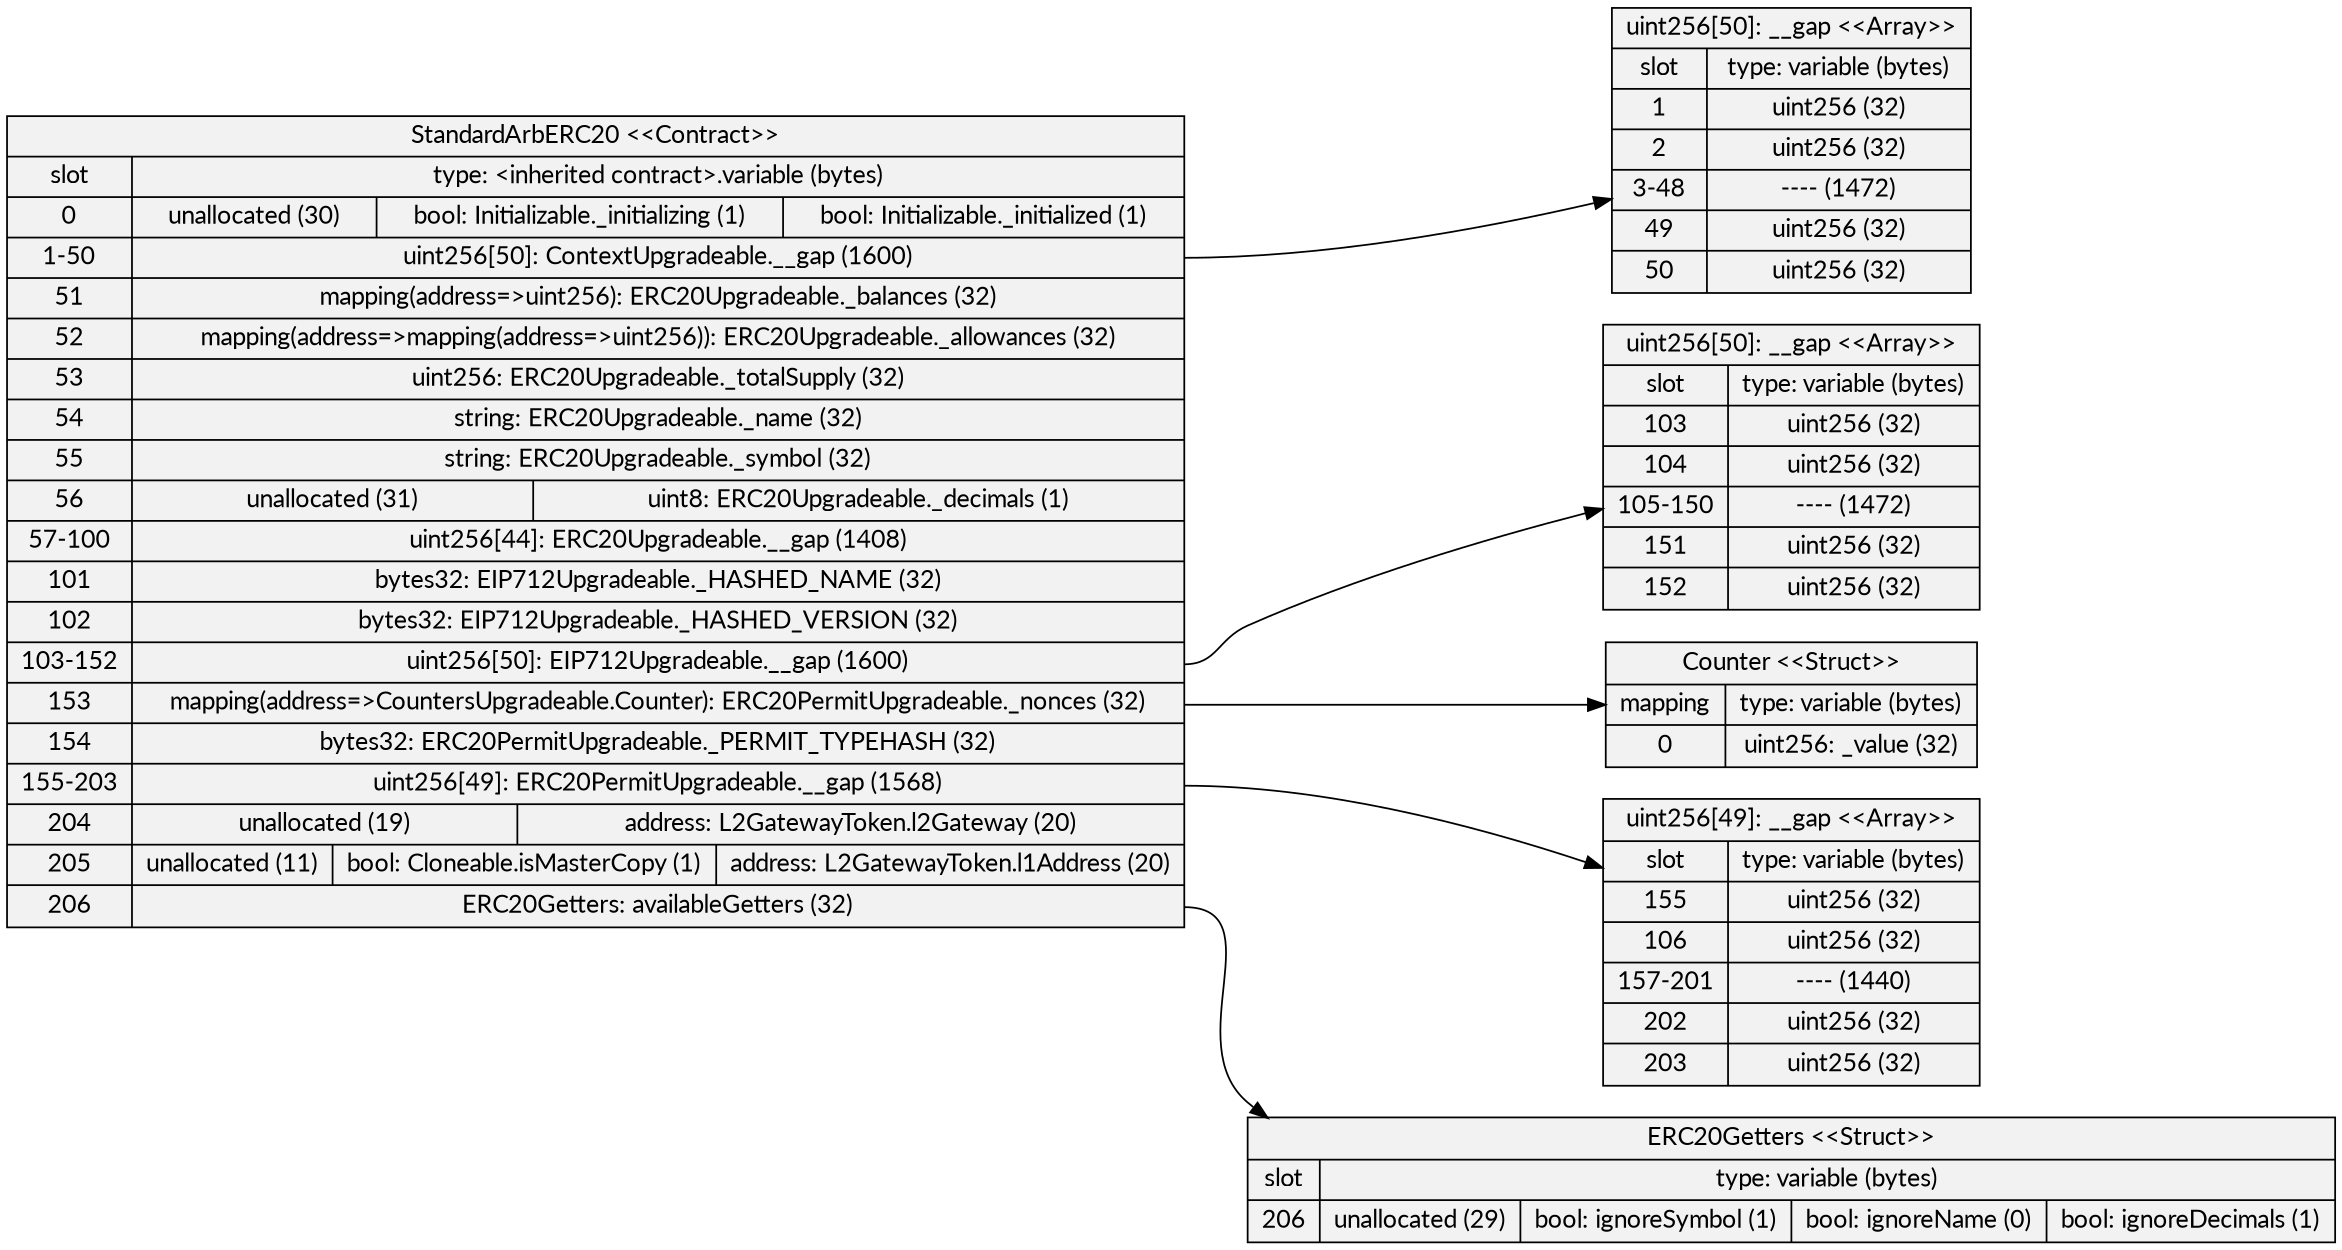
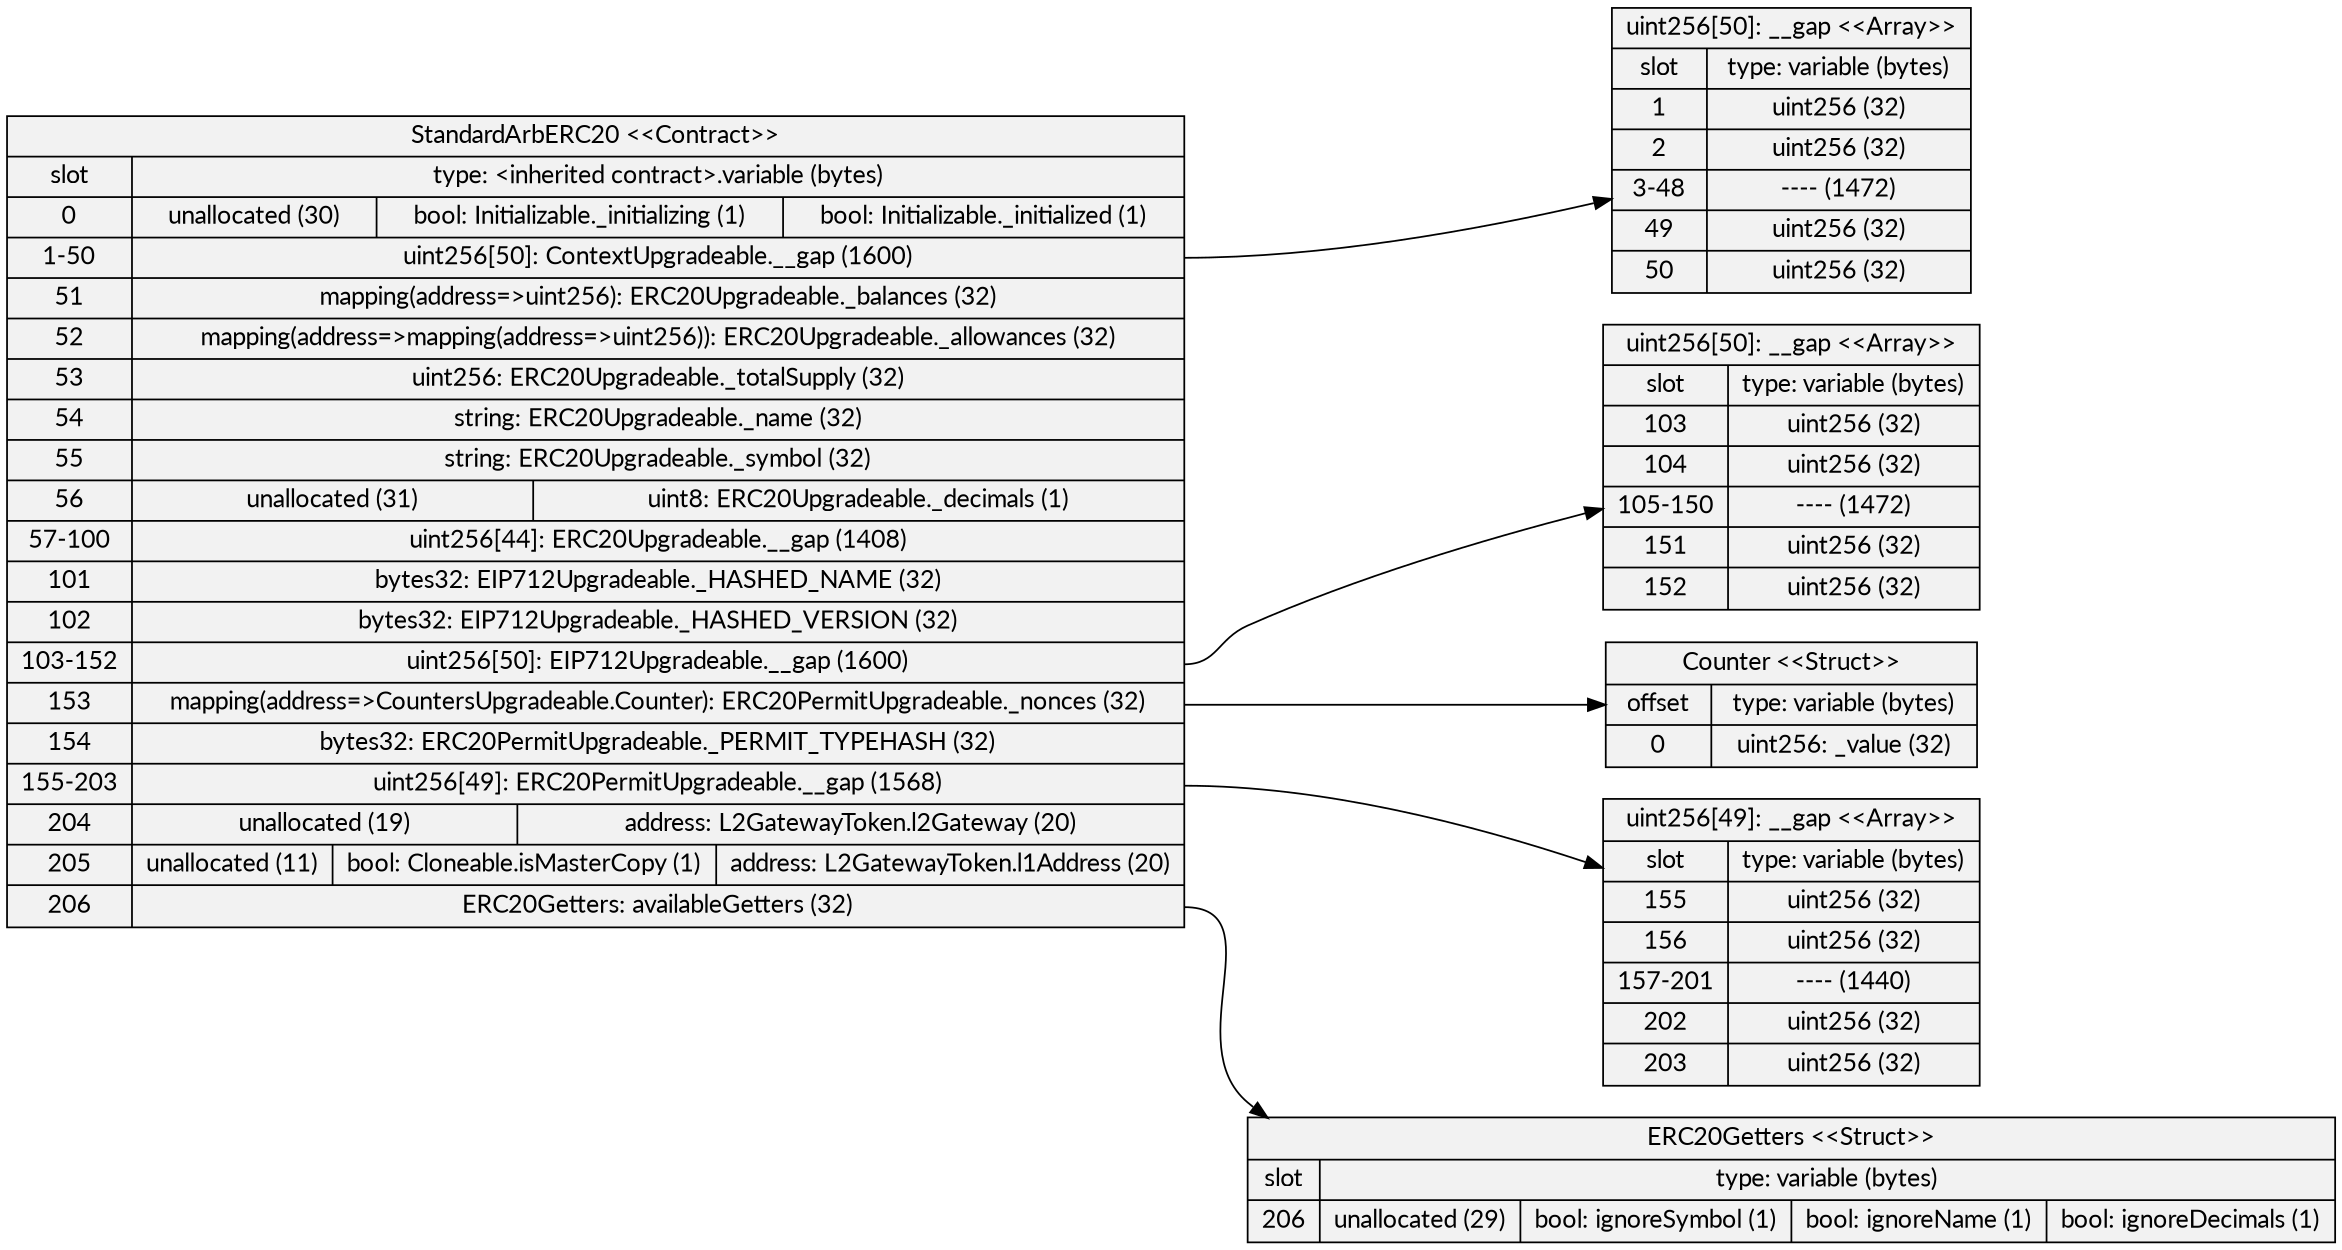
  digraph {
    arrowhead=open
    bgcolor=white
    fontname=Lato
    rankdir=LR
    node [color=black fillcolor=gray95 fontcolor=black fontname=Lato shape=record style=filled]
    edge [color=black fontname=Lato]
    n1 [label="StandardArbERC20 \<\<Contract\>\>\n | {{ slot | 0 | 1-50 | 51 | 52 | 53 | 54 | 55 | 56 | 57-100 | 101 | 102 | 103-152 | 153 | 154 | 155-203 | 204 | 205 | 206} | { type: \<inherited contract\>.variable (bytes) | {  unallocated (30)  |  bool: Initializable._initializing (1)  |  bool: Initializable._initialized (1) } | { <8> uint256[50]: ContextUpgradeable.__gap (1600) } | {  mapping\(address=\>uint256\): ERC20Upgradeable._balances (32) } | {  mapping\(address=\>mapping\(address=\>uint256\)\): ERC20Upgradeable._allowances (32) } | {  uint256: ERC20Upgradeable._totalSupply (32) } | {  string: ERC20Upgradeable._name (32) } | {  string: ERC20Upgradeable._symbol (32) } | {  unallocated (31)  |  uint8: ERC20Upgradeable._decimals (1) } | { <20> uint256[44]: ERC20Upgradeable.__gap (1408) } | {  bytes32: EIP712Upgradeable._HASHED_NAME (32) } | {  bytes32: EIP712Upgradeable._HASHED_VERSION (32) } | { <28> uint256[50]: EIP712Upgradeable.__gap (1600) } | { <30> mapping\(address=\>CountersUpgradeable.Counter\): ERC20PermitUpgradeable._nonces (32) } | {  bytes32: ERC20PermitUpgradeable._PERMIT_TYPEHASH (32) } | { <37> uint256[49]: ERC20PermitUpgradeable.__gap (1568) } | {  unallocated (19)  |  address: L2GatewayToken.l2Gateway (20) } | {  unallocated (11)  |  bool: Cloneable.isMasterCopy (1)  |  address: L2GatewayToken.l1Address (20) } | { <44> ERC20Getters: availableGetters (32) }}}"]
    n2 [label="uint256[50]: __gap \<\<Array\>\>\n | {{ slot | 1 | 2 | 3-48 | 49 | 50} | { type: variable (bytes) | {  uint256 (32) } | {  uint256 (32) } | {  ---- (1472) } | {  uint256 (32) } | {  uint256 (32) }}}"]
    n3 [label="uint256[50]: __gap \<\<Array\>\>\n | {{ slot | 103 | 104 | 105-150 | 151 | 152} | { type: variable (bytes) | {  uint256 (32) } | {  uint256 (32) } | {  ---- (1472) } | {  uint256 (32) } | {  uint256 (32) }}}"]
-   n4 [label="Counter \<\<Struct\>\>\n | {{ mapping | 0} | { type: variable (bytes) | {  uint256: _value (32) }}}"]
-   n5 [label="uint256[49]: __gap \<\<Array\>\>\n | {{ slot | 155 | 106 | 157-201 | 202 | 203} | { type: variable (bytes) | {  uint256 (32) } | {  uint256 (32) } | {  ---- (1440) } | {  uint256 (32) } | {  uint256 (32) }}}"]
-   n6 [label="ERC20Getters \<\<Struct\>\>\n | {{ slot | 206} | { type: variable (bytes) | {  unallocated (29)  |  bool: ignoreSymbol (1)  |  bool: ignoreName (0)  |  bool: ignoreDecimals (1) }}}"]
+   n4 [label="Counter \<\<Struct\>\>\n | {{ offset | 0} | { type: variable (bytes) | {  uint256: _value (32) }}}"]
+   n5 [label="uint256[49]: __gap \<\<Array\>\>\n | {{ slot | 155 | 156 | 157-201 | 202 | 203} | { type: variable (bytes) | {  uint256 (32) } | {  uint256 (32) } | {  ---- (1440) } | {  uint256 (32) } | {  uint256 (32) }}}"]
+   n6 [label="ERC20Getters \<\<Struct\>\>\n | {{ slot | 206} | { type: variable (bytes) | {  unallocated (29)  |  bool: ignoreSymbol (1)  |  bool: ignoreName (1)  |  bool: ignoreDecimals (1) }}}"]
    n1 -> n2 [tailport=8]
    n1 -> n3 [tailport=28]
    n1 -> n4 [tailport=30]
    n1 -> n5 [tailport=37]
    n1 -> n6 [tailport=44]
  }
